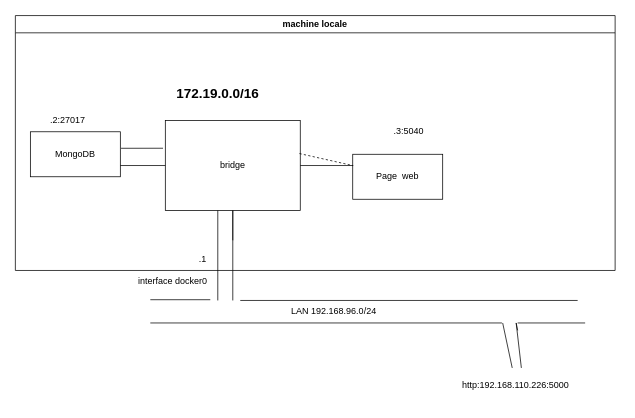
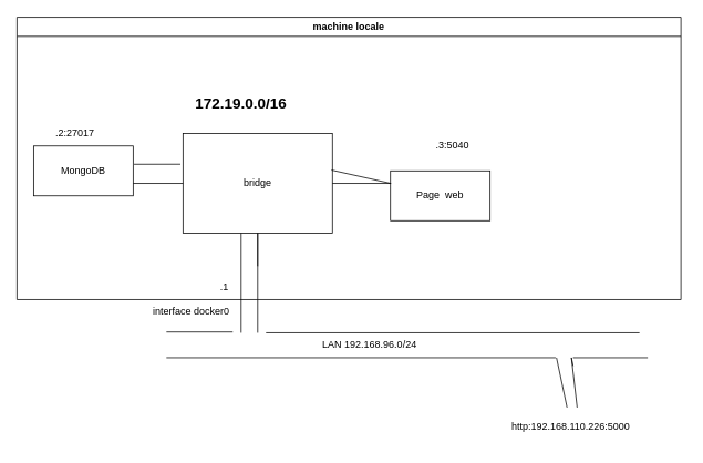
  <mxCell id="0" />
  <mxCell id="1" parent="0" />
  <mxCell id="2" value="machine locale" style="swimlane;whiteSpace=wrap;html=1;" parent="1" vertex="1"><mxGeometry x="20" y="20" width="800" height="340" as="geometry" /></mxCell>
  <mxCell id="3" value="bridge" style="rounded=0;whiteSpace=wrap;html=1;" parent="2" vertex="1"><mxGeometry x="200" y="140" width="180" height="120" as="geometry" /></mxCell>
  <mxCell id="4" value="Page&amp;nbsp; web" style="rounded=0;whiteSpace=wrap;html=1;" parent="2" vertex="1"><mxGeometry x="450" y="185" width="120" height="60" as="geometry" /></mxCell>
  <mxCell id="5" value=".1" style="text;html=1;strokeColor=none;fillColor=none;align=center;verticalAlign=middle;whiteSpace=wrap;rounded=0;" parent="2" vertex="1"><mxGeometry x="220" y="310" width="60" height="30" as="geometry" /></mxCell>
  <mxCell id="6" value="&lt;b&gt;&lt;font style=&quot;font-size: 18px;&quot;&gt;172.19.0.0/16&lt;/font&gt;&lt;/b&gt;" style="text;html=1;strokeColor=none;fillColor=none;align=center;verticalAlign=middle;whiteSpace=wrap;rounded=0;" parent="2" vertex="1"><mxGeometry x="220" y="90" width="100" height="30" as="geometry" /></mxCell>
  <mxCell id="7" value=":5040" style="text;html=1;strokeColor=none;fillColor=none;align=center;verticalAlign=middle;whiteSpace=wrap;rounded=0;" parent="2" vertex="1"><mxGeometry x="500" y="140" width="60" height="30" as="geometry" /></mxCell>
  <mxCell id="8" value=".3" style="text;html=1;strokeColor=none;fillColor=none;align=center;verticalAlign=middle;whiteSpace=wrap;rounded=0;" parent="2" vertex="1"><mxGeometry x="480" y="140" width="60" height="30" as="geometry" /></mxCell>
- <mxCell id="9" value="" style="endArrow=none;html=1;rounded=0;exitX=0.994;exitY=0.367;exitDx=0;exitDy=0;exitPerimeter=0;entryX=0;entryY=0.25;entryDx=0;entryDy=0;dashed=1;" edge="1" parent="2" source="3" target="4"><mxGeometry width="50" height="50" relative="1" as="geometry"><mxPoint x="390" y="190" as="sourcePoint" /><mxPoint x="440" y="180" as="targetPoint" /></mxGeometry></mxCell>
+ <mxCell id="9" value="" style="endArrow=none;html=1;rounded=0;exitX=0.994;exitY=0.367;exitDx=0;exitDy=0;exitPerimeter=0;entryX=0;entryY=0.25;entryDx=0;entryDy=0;" edge="1" parent="2" source="3" target="4"><mxGeometry width="50" height="50" relative="1" as="geometry"><mxPoint x="390" y="190" as="sourcePoint" /><mxPoint x="440" y="180" as="targetPoint" /></mxGeometry></mxCell>
  <mxCell id="10" value="" style="endArrow=none;html=1;rounded=0;" edge="1" parent="2" source="3"><mxGeometry width="50" height="50" relative="1" as="geometry"><mxPoint x="440" y="210" as="sourcePoint" /><mxPoint x="450.711" y="200" as="targetPoint" /></mxGeometry></mxCell>
  <mxCell id="11" value="MongoDB" style="rounded=0;whiteSpace=wrap;html=1;" vertex="1" parent="2"><mxGeometry x="20" y="155" width="120" height="60" as="geometry" /></mxCell>
  <mxCell id="12" value="" style="endArrow=none;html=1;rounded=0;exitX=1.008;exitY=0.367;exitDx=0;exitDy=0;exitPerimeter=0;entryX=-0.017;entryY=0.308;entryDx=0;entryDy=0;entryPerimeter=0;" edge="1" parent="2" source="11" target="3"><mxGeometry width="50" height="50" relative="1" as="geometry"><mxPoint x="150" y="210" as="sourcePoint" /><mxPoint x="200" y="160" as="targetPoint" /></mxGeometry></mxCell>
  <mxCell id="13" value="" style="endArrow=none;html=1;rounded=0;entryX=0;entryY=0.5;entryDx=0;entryDy=0;exitX=1;exitY=0.75;exitDx=0;exitDy=0;" edge="1" parent="2" source="11" target="3"><mxGeometry width="50" height="50" relative="1" as="geometry"><mxPoint x="140" y="250" as="sourcePoint" /><mxPoint x="190" y="200" as="targetPoint" /></mxGeometry></mxCell>
  <mxCell id="14" value=".2:27017" style="text;html=1;strokeColor=none;fillColor=none;align=center;verticalAlign=middle;whiteSpace=wrap;rounded=0;" vertex="1" parent="2"><mxGeometry x="40" y="125" width="60" height="30" as="geometry" /></mxCell>
  <mxCell id="15" value="" style="endArrow=none;html=1;rounded=0;" parent="1" edge="1"><mxGeometry width="50" height="50" relative="1" as="geometry"><mxPoint x="310" y="360" as="sourcePoint" /><mxPoint x="310" y="320" as="targetPoint" /><Array as="points"><mxPoint x="310" y="320" /><mxPoint x="310" y="280" /></Array></mxGeometry></mxCell>
  <mxCell id="16" value="http:192.168.110.226:5000" style="text;html=1;strokeColor=none;fillColor=none;align=center;verticalAlign=middle;whiteSpace=wrap;rounded=0;" parent="1" vertex="1"><mxGeometry x="550" y="490" width="275" height="45" as="geometry" /></mxCell>
  <mxCell id="17" value="" style="endArrow=none;html=1;rounded=0;" parent="1" edge="1"><mxGeometry width="50" height="50" relative="1" as="geometry"><mxPoint x="320" y="400" as="sourcePoint" /><mxPoint x="770" y="400" as="targetPoint" /></mxGeometry></mxCell>
  <mxCell id="18" value="" style="endArrow=none;html=1;rounded=0;" parent="1" edge="1"><mxGeometry width="50" height="50" relative="1" as="geometry"><mxPoint x="200" y="430" as="sourcePoint" /><mxPoint x="669" y="430" as="targetPoint" /></mxGeometry></mxCell>
  <mxCell id="19" value="LAN 192.168.96.0/24" style="text;html=1;strokeColor=none;fillColor=none;align=center;verticalAlign=middle;whiteSpace=wrap;rounded=0;" parent="1" vertex="1"><mxGeometry x="380" y="400" width="130" height="30" as="geometry" /></mxCell>
  <mxCell id="20" value="" style="endArrow=none;html=1;rounded=0;" parent="1" edge="1"><mxGeometry width="50" height="50" relative="1" as="geometry"><mxPoint x="290" y="400" as="sourcePoint" /><mxPoint x="290" y="280" as="targetPoint" /></mxGeometry></mxCell>
  <mxCell id="21" value="" style="endArrow=none;html=1;rounded=0;" parent="1" edge="1"><mxGeometry width="50" height="50" relative="1" as="geometry"><mxPoint x="310" y="400" as="sourcePoint" /><mxPoint x="310" y="360" as="targetPoint" /></mxGeometry></mxCell>
  <mxCell id="22" value="" style="endArrow=none;html=1;rounded=0;" parent="1" edge="1"><mxGeometry width="50" height="50" relative="1" as="geometry"><mxPoint x="200" y="399" as="sourcePoint" /><mxPoint x="280" y="399" as="targetPoint" /></mxGeometry></mxCell>
  <mxCell id="23" value="" style="endArrow=none;html=1;rounded=0;" parent="1" source="16" edge="1"><mxGeometry width="50" height="50" relative="1" as="geometry"><mxPoint x="700" y="500" as="sourcePoint" /><mxPoint x="670" y="430" as="targetPoint" /></mxGeometry></mxCell>
  <mxCell id="24" value="" style="endArrow=none;html=1;rounded=0;exitX=0.527;exitY=0;exitDx=0;exitDy=0;exitPerimeter=0;" parent="1" source="16" edge="1"><mxGeometry width="50" height="50" relative="1" as="geometry"><mxPoint x="700" y="490" as="sourcePoint" /><mxPoint x="690" y="440" as="targetPoint" /><Array as="points"><mxPoint x="688" y="430" /></Array></mxGeometry></mxCell>
  <mxCell id="25" value="" style="endArrow=none;html=1;rounded=0;" parent="1" edge="1"><mxGeometry width="50" height="50" relative="1" as="geometry"><mxPoint x="690" y="430" as="sourcePoint" /><mxPoint x="780" y="430" as="targetPoint" /></mxGeometry></mxCell>
  <mxCell id="26" value="interface docker0" style="text;html=1;strokeColor=none;fillColor=none;align=center;verticalAlign=middle;whiteSpace=wrap;rounded=0;" parent="1" vertex="1"><mxGeometry x="180" y="360" width="100" height="30" as="geometry" /></mxCell>
